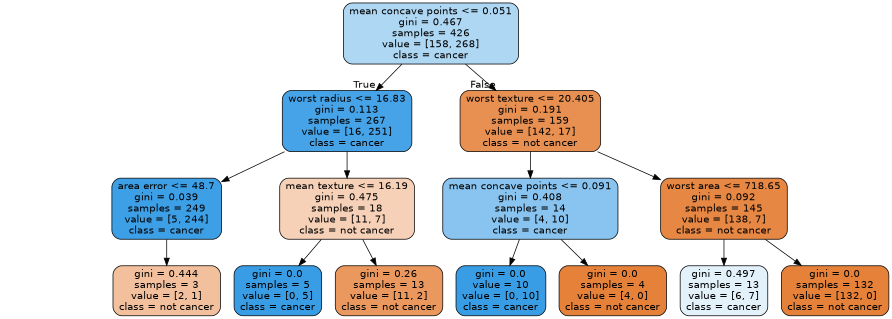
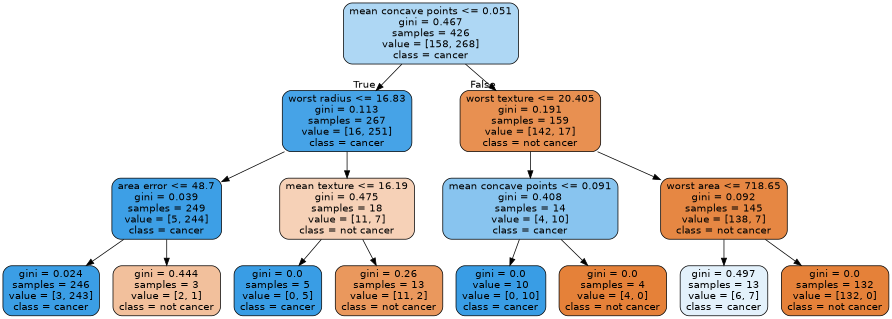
  digraph {
    fontname="DejaVu Sans"
    node [color=black fillcolor="#399de5" fontname="DejaVu Sans" shape=box style="filled, rounded"]
    edge [fontname="DejaVu Sans"]
    n1 [fillcolor="#aed7f4" label="mean concave points <= 0.051\ngini = 0.467\nsamples = 426\nvalue = [158, 268]\nclass = cancer"]
    n2 [fillcolor="#46a3e7" label="worst radius <= 16.83\ngini = 0.113\nsamples = 267\nvalue = [16, 251]\nclass = cancer"]
    n3 [fillcolor="#e89051" label="worst texture <= 20.405\ngini = 0.191\nsamples = 159\nvalue = [142, 17]\nclass = not cancer"]
    n4 [fillcolor="#3d9fe6" label="area error <= 48.7\ngini = 0.039\nsamples = 249\nvalue = [5, 244]\nclass = cancer"]
    n5 [fillcolor="#f6d1b7" label="mean texture <= 16.19\ngini = 0.475\nsamples = 18\nvalue = [11, 7]\nclass = not cancer"]
    n6 [fillcolor="#88c4ef" label="mean concave points <= 0.091\ngini = 0.408\nsamples = 14\nvalue = [4, 10]\nclass = cancer"]
    n7 [fillcolor="#e68743" label="worst area <= 718.65\ngini = 0.092\nsamples = 145\nvalue = [138, 7]\nclass = not cancer"]
+   n8 [fillcolor="#3b9ee5" label="gini = 0.024\nsamples = 246\nvalue = [3, 243]\nclass = cancer"]
    n9 [fillcolor="#f2c09c" label="gini = 0.444\nsamples = 3\nvalue = [2, 1]\nclass = not cancer"]
    n10 [label="gini = 0.0\nsamples = 5\nvalue = [0, 5]\nclass = cancer"]
    n11 [fillcolor="#ea985d" label="gini = 0.26\nsamples = 13\nvalue = [11, 2]\nclass = not cancer"]
    n12 [label="gini = 0.0\nvalue = 10\nvalue = [0, 10]\nclass = cancer"]
    n13 [fillcolor="#e58139" label="gini = 0.0\nsamples = 4\nvalue = [4, 0]\nclass = not cancer"]
    n14 [fillcolor="#e3f1fb" label="gini = 0.497\nsamples = 13\nvalue = [6, 7]\nclass = cancer"]
    n15 [fillcolor="#e58139" label="gini = 0.0\nsamples = 132\nvalue = [132, 0]\nclass = not cancer"]
    n1 -> n2 [headlabel=True labelangle=45 labeldistance=2.5]
    n1 -> n3 [headlabel=False labelangle=-45 labeldistance=2.5]
    n2 -> n4
    n2 -> n5
    n3 -> n6
    n3 -> n7
+   n4 -> n8
    n4 -> n9
    n5 -> n10
    n5 -> n11
    n6 -> n12
    n6 -> n13
    n7 -> n14
    n7 -> n15
  }
